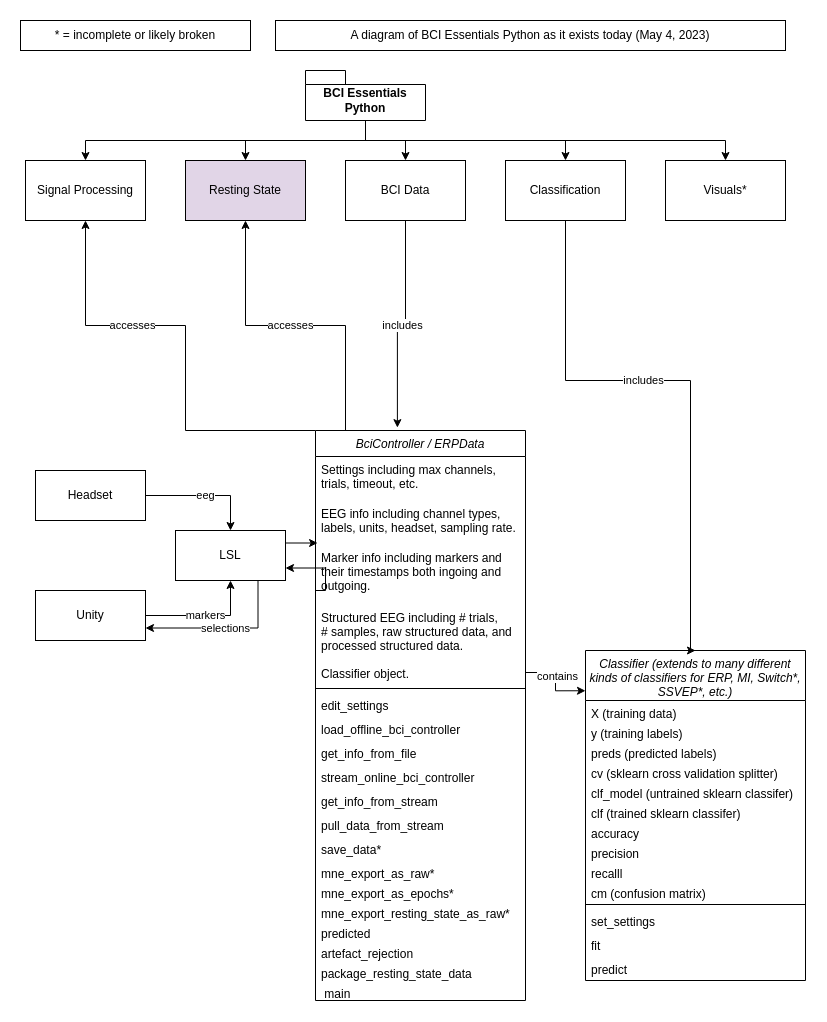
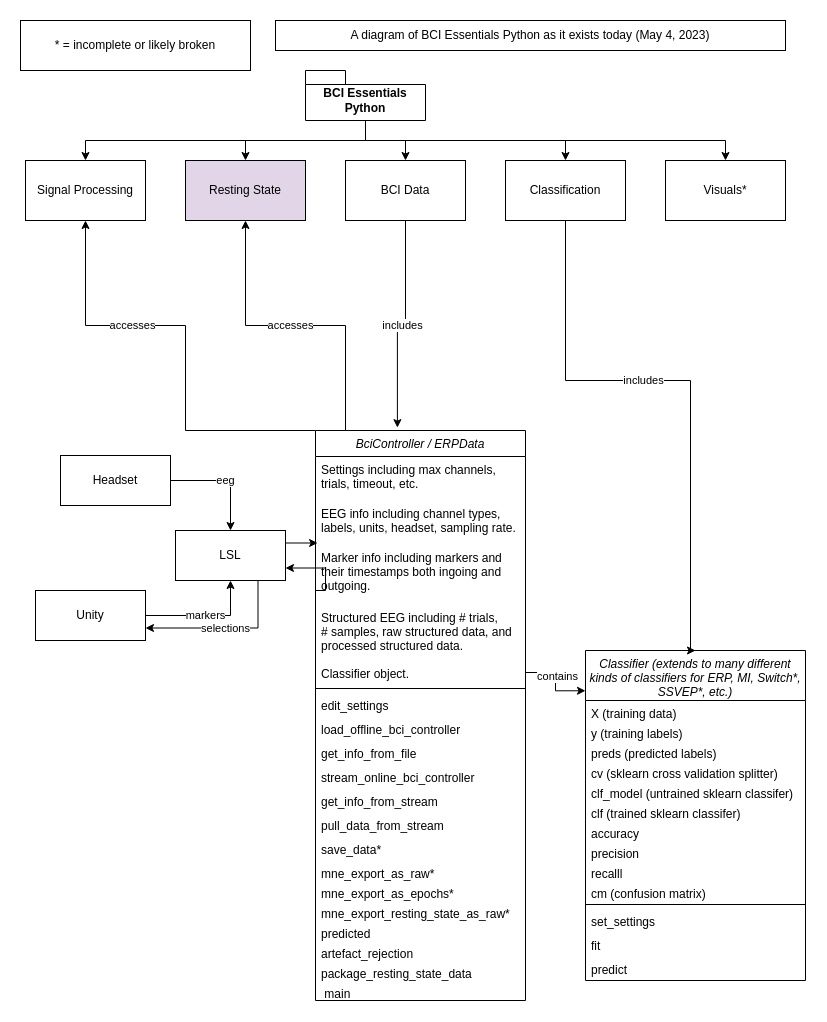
  <mxCell id="0" />
  <mxCell id="1" parent="0" />
  <mxCell id="2" value="accesses" style="edgeStyle=orthogonalEdgeStyle;rounded=0;orthogonalLoop=1;jettySize=auto;html=1;exitX=0.25;exitY=0;exitDx=0;exitDy=0;entryX=0.5;entryY=1;entryDx=0;entryDy=0;" edge="1" parent="1" source="4" target="50"><mxGeometry x="0.092" relative="1" as="geometry"><Array as="points"><mxPoint x="345" y="430" /><mxPoint x="345" y="325" /><mxPoint x="245" y="325" /></Array><mxPoint as="offset" /></mxGeometry></mxCell>
  <mxCell id="3" value="accesses" style="edgeStyle=orthogonalEdgeStyle;rounded=0;orthogonalLoop=1;jettySize=auto;html=1;exitX=0;exitY=0;exitDx=0;exitDy=0;entryX=0.5;entryY=1;entryDx=0;entryDy=0;" edge="1" parent="1" source="4" target="49"><mxGeometry x="0.31" relative="1" as="geometry"><Array as="points"><mxPoint x="185" y="430" /><mxPoint x="185" y="325" /><mxPoint x="85" y="325" /></Array><mxPoint as="offset" /></mxGeometry></mxCell>
  <mxCell id="4" value="BciController / ERPData" style="swimlane;fontStyle=2;align=center;verticalAlign=top;childLayout=stackLayout;horizontal=1;startSize=26;horizontalStack=0;resizeParent=1;resizeLast=0;collapsible=1;marginBottom=0;rounded=0;shadow=0;strokeWidth=1;" parent="1" vertex="1"><mxGeometry x="315" y="430" width="210" height="570" as="geometry"><mxRectangle x="230" y="140" width="160" height="26" as="alternateBounds" /></mxGeometry></mxCell>
  <mxCell id="5" value="Settings including max channels, &#10;trials, timeout, etc." style="text;align=left;verticalAlign=top;spacingLeft=4;spacingRight=4;overflow=hidden;rotatable=0;points=[[0,0.5],[1,0.5]];portConstraint=eastwest;" parent="4" vertex="1"><mxGeometry y="26" width="210" height="44" as="geometry" /></mxCell>
  <mxCell id="6" value="EEG info including channel types, &#10;labels, units, headset, sampling rate.&#10;" style="text;align=left;verticalAlign=top;spacingLeft=4;spacingRight=4;overflow=hidden;rotatable=0;points=[[0,0.5],[1,0.5]];portConstraint=eastwest;" vertex="1" parent="4"><mxGeometry y="70" width="210" height="44" as="geometry" /></mxCell>
  <mxCell id="7" value="Marker info including markers and &#10;their timestamps both ingoing and &#10;outgoing." style="text;align=left;verticalAlign=top;spacingLeft=4;spacingRight=4;overflow=hidden;rotatable=0;points=[[0,0.5],[1,0.5]];portConstraint=eastwest;" vertex="1" parent="4"><mxGeometry y="114" width="210" height="60" as="geometry" /></mxCell>
  <mxCell id="8" value="Structured EEG including # trials,&#10;# samples, raw structured data, and&#10;processed structured data.&#10;" style="text;align=left;verticalAlign=top;spacingLeft=4;spacingRight=4;overflow=hidden;rotatable=0;points=[[0,0.5],[1,0.5]];portConstraint=eastwest;" vertex="1" parent="4"><mxGeometry y="174" width="210" height="56" as="geometry" /></mxCell>
  <mxCell id="9" value="Classifier object." style="text;align=left;verticalAlign=top;spacingLeft=4;spacingRight=4;overflow=hidden;rotatable=0;points=[[0,0.5],[1,0.5]];portConstraint=eastwest;" vertex="1" parent="4"><mxGeometry y="230" width="210" height="24" as="geometry" /></mxCell>
  <mxCell id="10" value="" style="line;html=1;strokeWidth=1;align=left;verticalAlign=middle;spacingTop=-1;spacingLeft=3;spacingRight=3;rotatable=0;labelPosition=right;points=[];portConstraint=eastwest;" parent="4" vertex="1"><mxGeometry y="254" width="210" height="8" as="geometry" /></mxCell>
  <mxCell id="11" value="edit_settings&#10;" style="text;align=left;verticalAlign=top;spacingLeft=4;spacingRight=4;overflow=hidden;rotatable=0;points=[[0,0.5],[1,0.5]];portConstraint=eastwest;" parent="4" vertex="1"><mxGeometry y="262" width="210" height="24" as="geometry" /></mxCell>
  <mxCell id="12" value="load_offline_bci_controller" style="text;align=left;verticalAlign=top;spacingLeft=4;spacingRight=4;overflow=hidden;rotatable=0;points=[[0,0.5],[1,0.5]];portConstraint=eastwest;" vertex="1" parent="4"><mxGeometry y="286" width="210" height="24" as="geometry" /></mxCell>
  <mxCell id="13" value="get_info_from_file" style="text;align=left;verticalAlign=top;spacingLeft=4;spacingRight=4;overflow=hidden;rotatable=0;points=[[0,0.5],[1,0.5]];portConstraint=eastwest;" vertex="1" parent="4"><mxGeometry y="310" width="210" height="24" as="geometry" /></mxCell>
  <mxCell id="14" value="stream_online_bci_controller" style="text;align=left;verticalAlign=top;spacingLeft=4;spacingRight=4;overflow=hidden;rotatable=0;points=[[0,0.5],[1,0.5]];portConstraint=eastwest;" vertex="1" parent="4"><mxGeometry y="334" width="210" height="24" as="geometry" /></mxCell>
  <mxCell id="15" value="get_info_from_stream" style="text;align=left;verticalAlign=top;spacingLeft=4;spacingRight=4;overflow=hidden;rotatable=0;points=[[0,0.5],[1,0.5]];portConstraint=eastwest;" vertex="1" parent="4"><mxGeometry y="358" width="210" height="24" as="geometry" /></mxCell>
  <mxCell id="16" value="pull_data_from_stream" style="text;align=left;verticalAlign=top;spacingLeft=4;spacingRight=4;overflow=hidden;rotatable=0;points=[[0,0.5],[1,0.5]];portConstraint=eastwest;" vertex="1" parent="4"><mxGeometry y="382" width="210" height="24" as="geometry" /></mxCell>
  <mxCell id="17" value="save_data*" style="text;align=left;verticalAlign=top;spacingLeft=4;spacingRight=4;overflow=hidden;rotatable=0;points=[[0,0.5],[1,0.5]];portConstraint=eastwest;" vertex="1" parent="4"><mxGeometry y="406" width="210" height="24" as="geometry" /></mxCell>
  <mxCell id="18" value="mne_export_as_raw*" style="text;align=left;verticalAlign=top;spacingLeft=4;spacingRight=4;overflow=hidden;rotatable=0;points=[[0,0.5],[1,0.5]];portConstraint=eastwest;" vertex="1" parent="4"><mxGeometry y="430" width="210" height="20" as="geometry" /></mxCell>
  <mxCell id="19" value="mne_export_as_epochs*" style="text;align=left;verticalAlign=top;spacingLeft=4;spacingRight=4;overflow=hidden;rotatable=0;points=[[0,0.5],[1,0.5]];portConstraint=eastwest;" vertex="1" parent="4"><mxGeometry y="450" width="210" height="20" as="geometry" /></mxCell>
  <mxCell id="20" value="mne_export_resting_state_as_raw*" style="text;align=left;verticalAlign=top;spacingLeft=4;spacingRight=4;overflow=hidden;rotatable=0;points=[[0,0.5],[1,0.5]];portConstraint=eastwest;" vertex="1" parent="4"><mxGeometry y="470" width="210" height="20" as="geometry" /></mxCell>
  <mxCell id="21" value="predicted" style="text;align=left;verticalAlign=top;spacingLeft=4;spacingRight=4;overflow=hidden;rotatable=0;points=[[0,0.5],[1,0.5]];portConstraint=eastwest;" vertex="1" parent="4"><mxGeometry y="490" width="210" height="20" as="geometry" /></mxCell>
  <mxCell id="22" value="artefact_rejection" style="text;align=left;verticalAlign=top;spacingLeft=4;spacingRight=4;overflow=hidden;rotatable=0;points=[[0,0.5],[1,0.5]];portConstraint=eastwest;" vertex="1" parent="4"><mxGeometry y="510" width="210" height="20" as="geometry" /></mxCell>
  <mxCell id="23" value="package_resting_state_data" style="text;align=left;verticalAlign=top;spacingLeft=4;spacingRight=4;overflow=hidden;rotatable=0;points=[[0,0.5],[1,0.5]];portConstraint=eastwest;" vertex="1" parent="4"><mxGeometry y="530" width="210" height="20" as="geometry" /></mxCell>
  <mxCell id="24" value=" main&#10;" style="text;align=left;verticalAlign=top;spacingLeft=4;spacingRight=4;overflow=hidden;rotatable=0;points=[[0,0.5],[1,0.5]];portConstraint=eastwest;" vertex="1" parent="4"><mxGeometry y="550" width="210" height="20" as="geometry" /></mxCell>
- <mxCell id="25" value="* = incomplete or likely broken" style="rounded=0;whiteSpace=wrap;html=1;" vertex="1" parent="1"><mxGeometry x="20" y="20" width="230" height="30" as="geometry" /></mxCell>
+ <mxCell id="25" value="* = incomplete or likely broken" style="rounded=0;whiteSpace=wrap;html=1;" vertex="1" parent="1"><mxGeometry x="20" y="20" width="230" height="50" as="geometry" /></mxCell>
  <mxCell id="26" value="eeg" style="edgeStyle=orthogonalEdgeStyle;rounded=0;orthogonalLoop=1;jettySize=auto;html=1;exitX=1;exitY=0.5;exitDx=0;exitDy=0;entryX=0.5;entryY=0;entryDx=0;entryDy=0;" edge="1" parent="1" source="27" target="32"><mxGeometry relative="1" as="geometry" /></mxCell>
- <mxCell id="27" value="Headset" style="html=1;whiteSpace=wrap;" vertex="1" parent="1"><mxGeometry x="35" y="470" width="110" height="50" as="geometry" /></mxCell>
+ <mxCell id="27" value="Headset" style="html=1;whiteSpace=wrap;" vertex="1" parent="1"><mxGeometry x="60" y="455" width="110" height="50" as="geometry" /></mxCell>
  <mxCell id="28" value="markers" style="edgeStyle=orthogonalEdgeStyle;rounded=0;orthogonalLoop=1;jettySize=auto;html=1;entryX=0.5;entryY=1;entryDx=0;entryDy=0;strokeColor=default;" edge="1" parent="1" source="29" target="32"><mxGeometry relative="1" as="geometry" /></mxCell>
  <mxCell id="29" value="Unity" style="html=1;whiteSpace=wrap;" vertex="1" parent="1"><mxGeometry x="35" y="590" width="110" height="50" as="geometry" /></mxCell>
  <mxCell id="30" value="selections" style="edgeStyle=orthogonalEdgeStyle;rounded=0;orthogonalLoop=1;jettySize=auto;html=1;exitX=0.75;exitY=1;exitDx=0;exitDy=0;entryX=1;entryY=0.75;entryDx=0;entryDy=0;" edge="1" parent="1" source="32" target="29"><mxGeometry relative="1" as="geometry" /></mxCell>
  <mxCell id="31" style="edgeStyle=orthogonalEdgeStyle;rounded=0;orthogonalLoop=1;jettySize=auto;html=1;exitX=1;exitY=0.25;exitDx=0;exitDy=0;entryX=0.01;entryY=-0.033;entryDx=0;entryDy=0;entryPerimeter=0;" edge="1" parent="1" source="32" target="7"><mxGeometry relative="1" as="geometry" /></mxCell>
  <mxCell id="32" value="LSL" style="html=1;whiteSpace=wrap;" vertex="1" parent="1"><mxGeometry x="175" y="530" width="110" height="50" as="geometry" /></mxCell>
  <mxCell id="33" style="edgeStyle=orthogonalEdgeStyle;rounded=0;orthogonalLoop=1;jettySize=auto;html=1;exitX=0;exitY=0.5;exitDx=0;exitDy=0;entryX=1;entryY=0.75;entryDx=0;entryDy=0;" edge="1" parent="1" source="7" target="32"><mxGeometry relative="1" as="geometry"><Array as="points"><mxPoint x="325" y="590" /><mxPoint x="325" y="568" /></Array></mxGeometry></mxCell>
  <mxCell id="34" value="Classifier (extends to many different&#10;kinds of classifiers for ERP, MI, Switch*,&#10;SSVEP*, etc.)" style="swimlane;fontStyle=2;align=center;verticalAlign=top;childLayout=stackLayout;horizontal=1;startSize=50;horizontalStack=0;resizeParent=1;resizeLast=0;collapsible=1;marginBottom=0;rounded=0;shadow=0;strokeWidth=1;" vertex="1" parent="1"><mxGeometry x="585" y="650" width="220" height="330" as="geometry"><mxRectangle x="230" y="140" width="160" height="26" as="alternateBounds" /></mxGeometry></mxCell>
  <mxCell id="35" value="X (training data)" style="text;align=left;verticalAlign=top;spacingLeft=4;spacingRight=4;overflow=hidden;rotatable=0;points=[[0,0.5],[1,0.5]];portConstraint=eastwest;" vertex="1" parent="34"><mxGeometry y="50" width="220" height="20" as="geometry" /></mxCell>
  <mxCell id="36" value="y (training labels)" style="text;align=left;verticalAlign=top;spacingLeft=4;spacingRight=4;overflow=hidden;rotatable=0;points=[[0,0.5],[1,0.5]];portConstraint=eastwest;" vertex="1" parent="34"><mxGeometry y="70" width="220" height="20" as="geometry" /></mxCell>
  <mxCell id="37" value="preds (predicted labels)" style="text;align=left;verticalAlign=top;spacingLeft=4;spacingRight=4;overflow=hidden;rotatable=0;points=[[0,0.5],[1,0.5]];portConstraint=eastwest;" vertex="1" parent="34"><mxGeometry y="90" width="220" height="20" as="geometry" /></mxCell>
  <mxCell id="38" value="cv (sklearn cross validation splitter)" style="text;align=left;verticalAlign=top;spacingLeft=4;spacingRight=4;overflow=hidden;rotatable=0;points=[[0,0.5],[1,0.5]];portConstraint=eastwest;" vertex="1" parent="34"><mxGeometry y="110" width="220" height="20" as="geometry" /></mxCell>
  <mxCell id="39" value="clf_model (untrained sklearn classifer)" style="text;align=left;verticalAlign=top;spacingLeft=4;spacingRight=4;overflow=hidden;rotatable=0;points=[[0,0.5],[1,0.5]];portConstraint=eastwest;" vertex="1" parent="34"><mxGeometry y="130" width="220" height="20" as="geometry" /></mxCell>
  <mxCell id="40" value="clf (trained sklearn classifer)" style="text;align=left;verticalAlign=top;spacingLeft=4;spacingRight=4;overflow=hidden;rotatable=0;points=[[0,0.5],[1,0.5]];portConstraint=eastwest;" vertex="1" parent="34"><mxGeometry y="150" width="220" height="20" as="geometry" /></mxCell>
  <mxCell id="41" value="accuracy" style="text;align=left;verticalAlign=top;spacingLeft=4;spacingRight=4;overflow=hidden;rotatable=0;points=[[0,0.5],[1,0.5]];portConstraint=eastwest;" vertex="1" parent="34"><mxGeometry y="170" width="220" height="20" as="geometry" /></mxCell>
  <mxCell id="42" value="precision" style="text;align=left;verticalAlign=top;spacingLeft=4;spacingRight=4;overflow=hidden;rotatable=0;points=[[0,0.5],[1,0.5]];portConstraint=eastwest;" vertex="1" parent="34"><mxGeometry y="190" width="220" height="20" as="geometry" /></mxCell>
  <mxCell id="43" value="recalll" style="text;align=left;verticalAlign=top;spacingLeft=4;spacingRight=4;overflow=hidden;rotatable=0;points=[[0,0.5],[1,0.5]];portConstraint=eastwest;" vertex="1" parent="34"><mxGeometry y="210" width="220" height="20" as="geometry" /></mxCell>
  <mxCell id="44" value="cm (confusion matrix)" style="text;align=left;verticalAlign=top;spacingLeft=4;spacingRight=4;overflow=hidden;rotatable=0;points=[[0,0.5],[1,0.5]];portConstraint=eastwest;" vertex="1" parent="34"><mxGeometry y="230" width="220" height="20" as="geometry" /></mxCell>
  <mxCell id="45" value="" style="line;html=1;strokeWidth=1;align=left;verticalAlign=middle;spacingTop=-1;spacingLeft=3;spacingRight=3;rotatable=0;labelPosition=right;points=[];portConstraint=eastwest;" vertex="1" parent="34"><mxGeometry y="250" width="220" height="8" as="geometry" /></mxCell>
  <mxCell id="46" value="set_settings" style="text;align=left;verticalAlign=top;spacingLeft=4;spacingRight=4;overflow=hidden;rotatable=0;points=[[0,0.5],[1,0.5]];portConstraint=eastwest;" vertex="1" parent="34"><mxGeometry y="258" width="220" height="24" as="geometry" /></mxCell>
  <mxCell id="47" value="fit" style="text;align=left;verticalAlign=top;spacingLeft=4;spacingRight=4;overflow=hidden;rotatable=0;points=[[0,0.5],[1,0.5]];portConstraint=eastwest;" vertex="1" parent="34"><mxGeometry y="282" width="220" height="24" as="geometry" /></mxCell>
  <mxCell id="48" value="predict" style="text;align=left;verticalAlign=top;spacingLeft=4;spacingRight=4;overflow=hidden;rotatable=0;points=[[0,0.5],[1,0.5]];portConstraint=eastwest;" vertex="1" parent="34"><mxGeometry y="306" width="220" height="24" as="geometry" /></mxCell>
  <mxCell id="49" value="Signal Processing" style="rounded=0;whiteSpace=wrap;html=1;" vertex="1" parent="1"><mxGeometry x="25" y="160" width="120" height="60" as="geometry" /></mxCell>
  <mxCell id="50" value="Resting State" style="rounded=0;whiteSpace=wrap;html=1;fillColor=#e1d5e7;" vertex="1" parent="1"><mxGeometry x="185" y="160" width="120" height="60" as="geometry" /></mxCell>
  <mxCell id="51" value="Visuals*" style="rounded=0;whiteSpace=wrap;html=1;" vertex="1" parent="1"><mxGeometry x="665" y="160" width="120" height="60" as="geometry" /></mxCell>
  <mxCell id="52" value="includes" style="edgeStyle=orthogonalEdgeStyle;rounded=0;orthogonalLoop=1;jettySize=auto;html=1;exitX=0.5;exitY=1;exitDx=0;exitDy=0;entryX=0.39;entryY=-0.005;entryDx=0;entryDy=0;entryPerimeter=0;" edge="1" parent="1" source="53" target="4"><mxGeometry relative="1" as="geometry" /></mxCell>
  <mxCell id="53" value="BCI Data" style="rounded=0;whiteSpace=wrap;html=1;" vertex="1" parent="1"><mxGeometry x="345" y="160" width="120" height="60" as="geometry" /></mxCell>
  <mxCell id="54" value="includes" style="edgeStyle=orthogonalEdgeStyle;rounded=0;orthogonalLoop=1;jettySize=auto;html=1;exitX=0.5;exitY=1;exitDx=0;exitDy=0;entryX=0.5;entryY=0;entryDx=0;entryDy=0;" edge="1" parent="1" source="55" target="34"><mxGeometry x="-0.15" relative="1" as="geometry"><Array as="points"><mxPoint x="565" y="380" /><mxPoint x="690" y="380" /></Array><mxPoint as="offset" /></mxGeometry></mxCell>
  <mxCell id="55" value="Classification" style="rounded=0;whiteSpace=wrap;html=1;" vertex="1" parent="1"><mxGeometry x="505" y="160" width="120" height="60" as="geometry" /></mxCell>
  <mxCell id="56" value="contains" style="edgeStyle=orthogonalEdgeStyle;rounded=0;orthogonalLoop=1;jettySize=auto;html=1;exitX=1;exitY=0.5;exitDx=0;exitDy=0;entryX=0;entryY=0.122;entryDx=0;entryDy=0;entryPerimeter=0;" edge="1" parent="1" source="9" target="34"><mxGeometry x="-0.143" y="2" relative="1" as="geometry"><mxPoint as="offset" /></mxGeometry></mxCell>
  <mxCell id="57" value="A diagram of BCI Essentials Python as it exists today (May 4, 2023)" style="rounded=0;whiteSpace=wrap;html=1;" vertex="1" parent="1"><mxGeometry x="275" y="20" width="510" height="30" as="geometry" /></mxCell>
  <mxCell id="58" style="edgeStyle=orthogonalEdgeStyle;rounded=0;orthogonalLoop=1;jettySize=auto;html=1;exitX=0.5;exitY=1;exitDx=0;exitDy=0;exitPerimeter=0;entryX=0.5;entryY=0;entryDx=0;entryDy=0;" edge="1" parent="1" source="63" target="55"><mxGeometry relative="1" as="geometry"><Array as="points"><mxPoint x="365" y="140" /><mxPoint x="565" y="140" /></Array></mxGeometry></mxCell>
  <mxCell id="59" style="edgeStyle=orthogonalEdgeStyle;rounded=0;orthogonalLoop=1;jettySize=auto;html=1;exitX=0.5;exitY=1;exitDx=0;exitDy=0;exitPerimeter=0;entryX=0.5;entryY=0;entryDx=0;entryDy=0;" edge="1" parent="1" source="63" target="53"><mxGeometry relative="1" as="geometry"><Array as="points"><mxPoint x="365" y="140" /><mxPoint x="405" y="140" /></Array></mxGeometry></mxCell>
  <mxCell id="60" style="edgeStyle=orthogonalEdgeStyle;rounded=0;orthogonalLoop=1;jettySize=auto;html=1;exitX=0.5;exitY=1;exitDx=0;exitDy=0;exitPerimeter=0;entryX=0.5;entryY=0;entryDx=0;entryDy=0;" edge="1" parent="1" source="63" target="50"><mxGeometry relative="1" as="geometry"><Array as="points"><mxPoint x="365" y="140" /><mxPoint x="245" y="140" /></Array></mxGeometry></mxCell>
  <mxCell id="61" style="edgeStyle=orthogonalEdgeStyle;rounded=0;orthogonalLoop=1;jettySize=auto;html=1;exitX=0.5;exitY=1;exitDx=0;exitDy=0;exitPerimeter=0;entryX=0.5;entryY=0;entryDx=0;entryDy=0;" edge="1" parent="1" source="63" target="49"><mxGeometry relative="1" as="geometry"><Array as="points"><mxPoint x="365" y="140" /><mxPoint x="85" y="140" /></Array></mxGeometry></mxCell>
  <mxCell id="62" style="edgeStyle=orthogonalEdgeStyle;rounded=0;orthogonalLoop=1;jettySize=auto;html=1;exitX=0.5;exitY=1;exitDx=0;exitDy=0;exitPerimeter=0;entryX=0.5;entryY=0;entryDx=0;entryDy=0;" edge="1" parent="1" source="63" target="51"><mxGeometry relative="1" as="geometry" /></mxCell>
  <mxCell id="63" value="BCI Essentials Python" style="shape=folder;fontStyle=1;spacingTop=10;tabWidth=40;tabHeight=14;tabPosition=left;html=1;whiteSpace=wrap;" vertex="1" parent="1"><mxGeometry x="305" y="70" width="120" height="50" as="geometry" /></mxCell>
